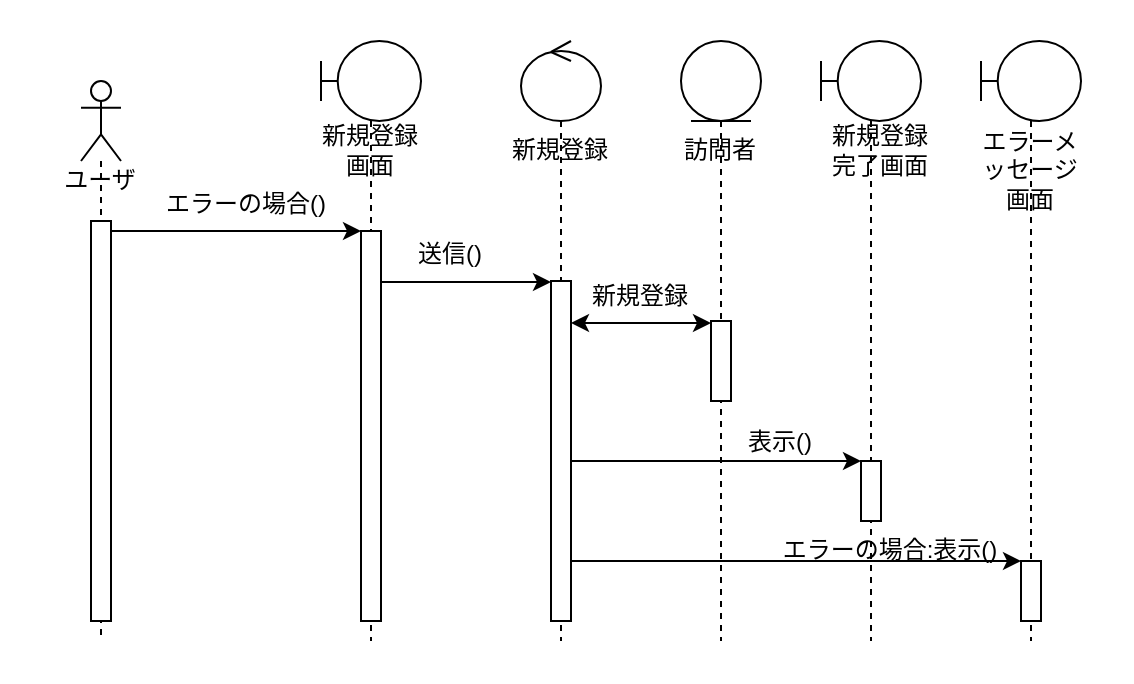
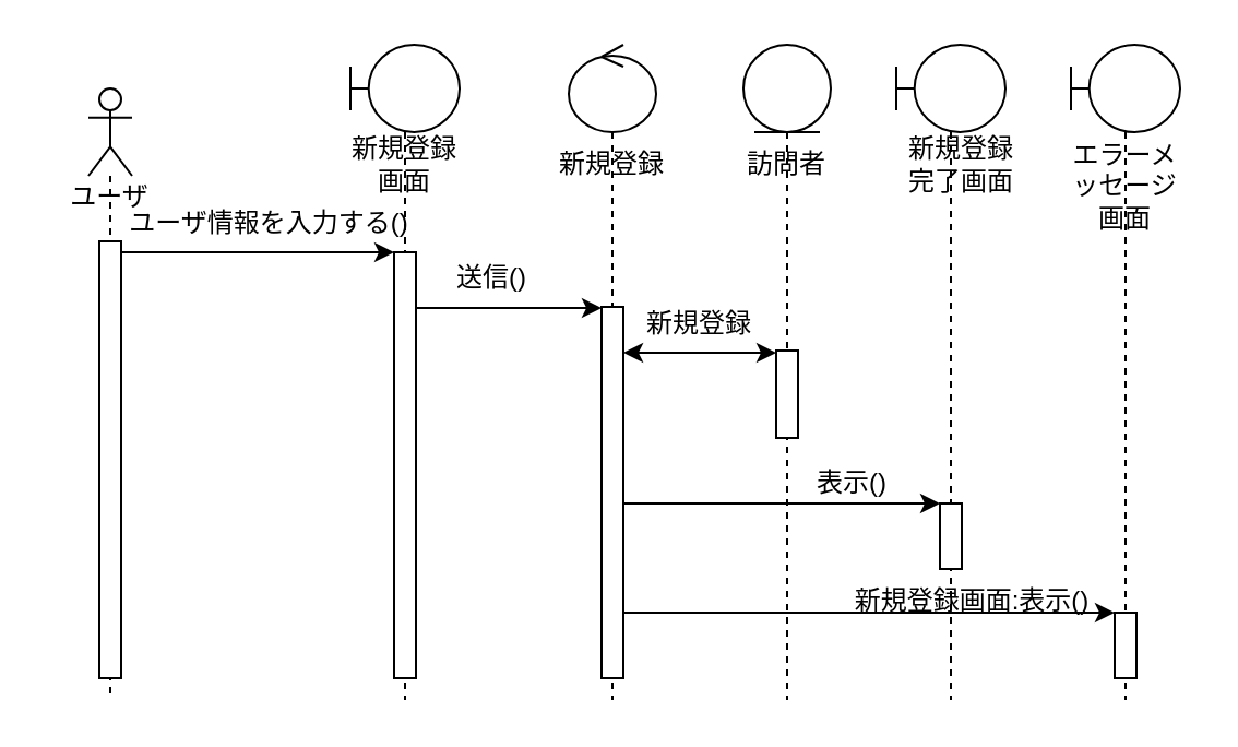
  <mxCell id="0" />
  <mxCell id="1" parent="0" />
  <mxCell id="2" value="" style="shape=umlLifeline;perimeter=lifelinePerimeter;whiteSpace=wrap;html=1;container=1;dropTarget=0;collapsible=0;recursiveResize=0;outlineConnect=0;portConstraint=eastwest;newEdgeStyle={&quot;curved&quot;:0,&quot;rounded&quot;:0};participant=umlActor;" vertex="1" parent="1"><mxGeometry y="40" width="20" height="280" as="geometry" x="40" /></mxCell>
  <mxCell id="3" value="" style="html=1;points=[[0,0,0,0,5],[0,1,0,0,-5],[1,0,0,0,5],[1,1,0,0,-5]];perimeter=orthogonalPerimeter;outlineConnect=0;targetShapes=umlLifeline;portConstraint=eastwest;newEdgeStyle={&quot;curved&quot;:0,&quot;rounded&quot;:0};" vertex="1" parent="2"><mxGeometry x="5" y="70" width="10" height="200" as="geometry" /></mxCell>
  <mxCell id="4" value="" style="shape=umlLifeline;perimeter=lifelinePerimeter;whiteSpace=wrap;html=1;container=1;dropTarget=0;collapsible=0;recursiveResize=0;outlineConnect=0;portConstraint=eastwest;newEdgeStyle={&quot;curved&quot;:0,&quot;rounded&quot;:0};participant=umlBoundary;" vertex="1" parent="1"><mxGeometry x="160" y="20" width="50" height="300" as="geometry" /></mxCell>
  <mxCell id="5" value="" style="html=1;points=[[0,0,0,0,5],[0,1,0,0,-5],[1,0,0,0,5],[1,1,0,0,-5]];perimeter=orthogonalPerimeter;outlineConnect=0;targetShapes=umlLifeline;portConstraint=eastwest;newEdgeStyle={&quot;curved&quot;:0,&quot;rounded&quot;:0};spacing=2;" vertex="1" parent="4"><mxGeometry x="20" y="95" width="10" height="195" as="geometry" /></mxCell>
  <mxCell id="6" value="" style="shape=umlLifeline;perimeter=lifelinePerimeter;whiteSpace=wrap;html=1;container=1;dropTarget=0;collapsible=0;recursiveResize=0;outlineConnect=0;portConstraint=eastwest;newEdgeStyle={&quot;curved&quot;:0,&quot;rounded&quot;:0};participant=umlBoundary;" vertex="1" parent="1"><mxGeometry x="490" y="20" width="50" height="300" as="geometry" /></mxCell>
  <mxCell id="7" value="" style="html=1;points=[[0,0,0,0,5],[0,1,0,0,-5],[1,0,0,0,5],[1,1,0,0,-5]];perimeter=orthogonalPerimeter;outlineConnect=0;targetShapes=umlLifeline;portConstraint=eastwest;newEdgeStyle={&quot;curved&quot;:0,&quot;rounded&quot;:0};" vertex="1" parent="6"><mxGeometry x="20" y="260" width="10" height="30" as="geometry" /></mxCell>
  <mxCell id="8" value="" style="shape=umlLifeline;perimeter=lifelinePerimeter;whiteSpace=wrap;html=1;container=1;dropTarget=0;collapsible=0;recursiveResize=0;outlineConnect=0;portConstraint=eastwest;newEdgeStyle={&quot;curved&quot;:0,&quot;rounded&quot;:0};participant=umlEntity;" vertex="1" parent="1"><mxGeometry x="340" y="20" width="40" height="300" as="geometry" /></mxCell>
  <mxCell id="9" value="" style="html=1;points=[[0,0,0,0,5],[0,1,0,0,-5],[1,0,0,0,5],[1,1,0,0,-5]];perimeter=orthogonalPerimeter;outlineConnect=0;targetShapes=umlLifeline;portConstraint=eastwest;newEdgeStyle={&quot;curved&quot;:0,&quot;rounded&quot;:0};" vertex="1" parent="8"><mxGeometry x="15" y="140" width="10" height="40" as="geometry" /></mxCell>
  <mxCell id="10" value="" style="shape=umlLifeline;perimeter=lifelinePerimeter;whiteSpace=wrap;html=1;container=1;dropTarget=0;collapsible=0;recursiveResize=0;outlineConnect=0;portConstraint=eastwest;newEdgeStyle={&quot;curved&quot;:0,&quot;rounded&quot;:0};participant=umlControl;" vertex="1" parent="1"><mxGeometry x="260" y="20" width="40" height="300" as="geometry" /></mxCell>
  <mxCell id="11" value="" style="html=1;points=[[0,0,0,0,5],[0,1,0,0,-5],[1,0,0,0,5],[1,1,0,0,-5]];perimeter=orthogonalPerimeter;outlineConnect=0;targetShapes=umlLifeline;portConstraint=eastwest;newEdgeStyle={&quot;curved&quot;:0,&quot;rounded&quot;:0};" vertex="1" parent="10"><mxGeometry x="15" y="120" width="10" height="170" as="geometry" /></mxCell>
  <mxCell id="12" value="" style="shape=umlLifeline;perimeter=lifelinePerimeter;whiteSpace=wrap;html=1;container=1;dropTarget=0;collapsible=0;recursiveResize=0;outlineConnect=0;portConstraint=eastwest;newEdgeStyle={&quot;curved&quot;:0,&quot;rounded&quot;:0};participant=umlBoundary;" vertex="1" parent="1"><mxGeometry x="410" y="20" width="50" height="300" as="geometry" /></mxCell>
  <mxCell id="13" value="" style="html=1;points=[[0,0,0,0,5],[0,1,0,0,-5],[1,0,0,0,5],[1,1,0,0,-5]];perimeter=orthogonalPerimeter;outlineConnect=0;targetShapes=umlLifeline;portConstraint=eastwest;newEdgeStyle={&quot;curved&quot;:0,&quot;rounded&quot;:0};" vertex="1" parent="12"><mxGeometry x="20" y="210" width="10" height="30" as="geometry" /></mxCell>
  <mxCell id="14" value="新規登録画面" style="text;html=1;align=center;verticalAlign=middle;whiteSpace=wrap;rounded=0;" vertex="1" parent="1"><mxGeometry x="155" y="60" width="60" height="30" as="geometry" /></mxCell>
  <mxCell id="15" value="新規登録" style="text;html=1;align=center;verticalAlign=middle;whiteSpace=wrap;rounded=0;" vertex="1" parent="1"><mxGeometry x="250" y="60" width="60" height="30" as="geometry" /></mxCell>
  <mxCell id="16" value="訪問者" style="text;html=1;align=center;verticalAlign=middle;whiteSpace=wrap;rounded=0;" vertex="1" parent="1"><mxGeometry x="330" y="60" width="60" height="30" as="geometry" /></mxCell>
  <mxCell id="17" value="新規登録完了画面" style="text;html=1;align=center;verticalAlign=middle;whiteSpace=wrap;rounded=0;" vertex="1" parent="1"><mxGeometry x="410" y="60" width="60" height="30" as="geometry" /></mxCell>
  <mxCell id="18" value="エラーメッセージ画面" style="text;html=1;align=center;verticalAlign=middle;whiteSpace=wrap;rounded=0;" vertex="1" parent="1"><mxGeometry x="485" y="70" width="60" height="30" as="geometry" /></mxCell>
  <mxCell id="19" value="ユーザ" style="text;html=1;align=center;verticalAlign=middle;whiteSpace=wrap;rounded=0;" vertex="1" parent="1"><mxGeometry x="20" y="80" width="60" height="20" as="geometry" /></mxCell>
  <mxCell id="20" value="" style="endArrow=classic;html=1;rounded=0;exitX=1;exitY=0;exitDx=0;exitDy=5;exitPerimeter=0;" edge="1" parent="1" source="3" target="5"><mxGeometry width="50" height="50" relative="1" as="geometry"><mxPoint x="130" y="130" as="sourcePoint" /><mxPoint x="250" y="130" as="targetPoint" /></mxGeometry></mxCell>
  <mxCell id="21" value="" style="endArrow=classic;html=1;rounded=0;" edge="1" parent="1"><mxGeometry width="50" height="50" relative="1" as="geometry"><mxPoint x="190" y="140.5" as="sourcePoint" /><mxPoint x="275" y="140.5" as="targetPoint" /></mxGeometry></mxCell>
  <mxCell id="22" value="" style="endArrow=classic;startArrow=classic;html=1;rounded=0;" edge="1" parent="1" target="9"><mxGeometry width="50" height="50" relative="1" as="geometry"><mxPoint x="285" y="161" as="sourcePoint" /><mxPoint x="350" y="161" as="targetPoint" /></mxGeometry></mxCell>
- <mxCell id="23" value="エラーの場合()" style="text;html=1;align=center;verticalAlign=middle;whiteSpace=wrap;rounded=0;" vertex="1" parent="1"><mxGeometry x="50" y="100" width="146" height="4" as="geometry" /></mxCell>
+ <mxCell id="23" value="ユーザ情報を入力する()" style="text;html=1;align=center;verticalAlign=middle;whiteSpace=wrap;rounded=0;" vertex="1" parent="1"><mxGeometry x="50" y="100" width="146" height="4" as="geometry" /></mxCell>
  <mxCell id="24" value="送信()" style="text;html=1;align=center;verticalAlign=middle;whiteSpace=wrap;rounded=0;" vertex="1" parent="1"><mxGeometry x="200" y="120" width="50" height="13" as="geometry" /></mxCell>
  <mxCell id="25" value="新規登録" style="text;html=1;align=center;verticalAlign=middle;whiteSpace=wrap;rounded=0;" vertex="1" parent="1"><mxGeometry x="290" y="133" width="60" height="30" as="geometry" /></mxCell>
  <mxCell id="26" value="" style="endArrow=classic;html=1;rounded=0;" edge="1" parent="1" source="11" target="13"><mxGeometry width="50" height="50" relative="1" as="geometry"><mxPoint x="285" y="219.73" as="sourcePoint" /><mxPoint x="340" y="219.73" as="targetPoint" /></mxGeometry></mxCell>
  <mxCell id="27" value="表示()" style="text;html=1;align=center;verticalAlign=middle;whiteSpace=wrap;rounded=0;" vertex="1" parent="1"><mxGeometry x="370" y="220" width="40" as="geometry" /></mxCell>
  <mxCell id="28" value="" style="endArrow=classic;html=1;rounded=0;" edge="1" parent="1" source="11" target="7"><mxGeometry width="50" height="50" relative="1" as="geometry"><mxPoint x="290" y="280" as="sourcePoint" /><mxPoint x="340" y="210" as="targetPoint" /></mxGeometry></mxCell>
- <mxCell id="29" value="エラーの場合:表示()" style="text;html=1;align=center;verticalAlign=middle;whiteSpace=wrap;rounded=0;" vertex="1" parent="1"><mxGeometry x="390" y="270" width="110" height="10" as="geometry" /></mxCell>
+ <mxCell id="29" value="新規登録画面:表示()" style="text;html=1;align=center;verticalAlign=middle;whiteSpace=wrap;rounded=0;" vertex="1" parent="1"><mxGeometry x="390" y="270" width="110" height="10" as="geometry" /></mxCell>
